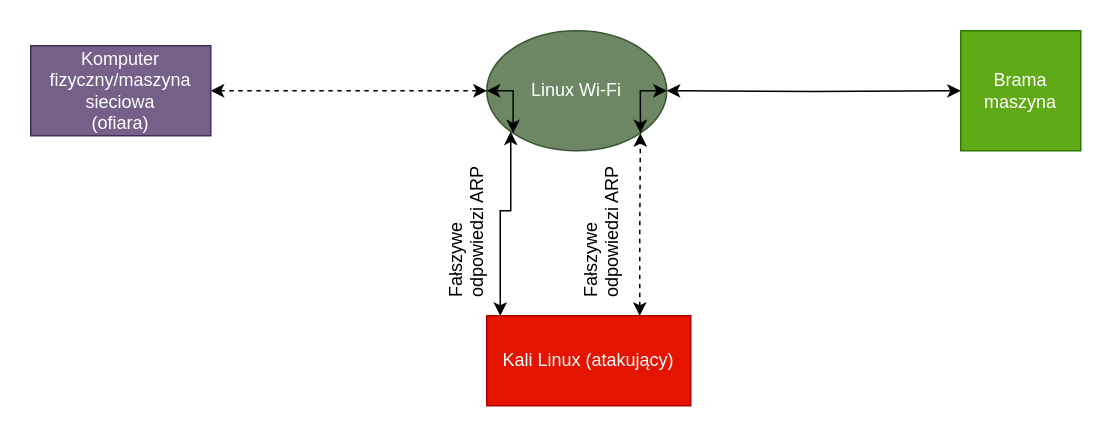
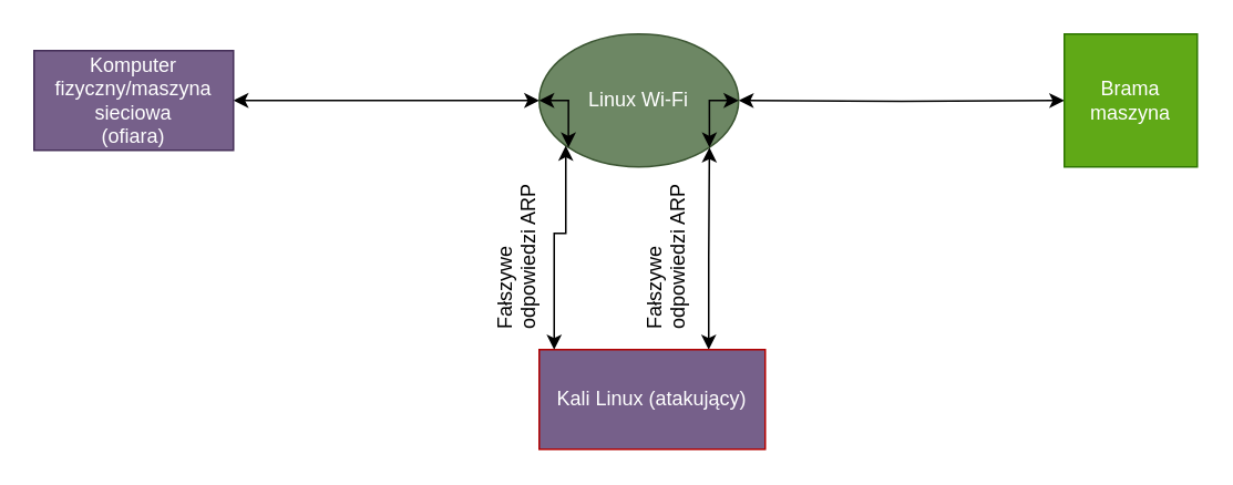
  <mxCell id="0" />
  <mxCell id="1" parent="0" />
- <mxCell id="2" style="edgeStyle=orthogonalEdgeStyle;rounded=0;orthogonalLoop=1;jettySize=auto;html=1;startArrow=classic;startFill=1;dashed=1;" edge="1" parent="1" source="3" target="5"><mxGeometry relative="1" as="geometry" /></mxCell>
+ <mxCell id="2" style="edgeStyle=orthogonalEdgeStyle;rounded=0;orthogonalLoop=1;jettySize=auto;html=1;startArrow=classic;startFill=1;" edge="1" parent="1" source="3" target="5"><mxGeometry relative="1" as="geometry" /></mxCell>
  <mxCell id="3" value="Komputer fizyczny/maszyna sieciowa&lt;br&gt;&lt;div&gt;(ofiara)&lt;/div&gt;" style="rounded=0;whiteSpace=wrap;html=1;fillColor=#76608a;fontColor=#ffffff;strokeColor=#432D57;" parent="1" vertex="1"><mxGeometry x="20" y="30" width="120" height="60" as="geometry" /></mxCell>
  <mxCell id="4" style="edgeStyle=orthogonalEdgeStyle;rounded=0;orthogonalLoop=1;jettySize=auto;html=1;startArrow=classic;startFill=1;" parent="1" target="5" edge="1"><mxGeometry relative="1" as="geometry"><mxPoint x="640" y="60" as="sourcePoint" /></mxGeometry></mxCell>
  <mxCell id="5" value="&lt;div&gt;Linux Wi-Fi&lt;/div&gt;" style="ellipse;whiteSpace=wrap;html=1;fillColor=#6d8764;fontColor=#ffffff;strokeColor=#3A5431;" parent="1" vertex="1"><mxGeometry x="324" y="20" width="120" height="80" as="geometry" /></mxCell>
- <mxCell id="6" style="edgeStyle=orthogonalEdgeStyle;rounded=0;orthogonalLoop=1;jettySize=auto;html=1;exitX=0.75;exitY=0;exitDx=0;exitDy=0;entryX=1;entryY=1;entryDx=0;entryDy=0;startArrow=classic;startFill=1;dashed=1;" edge="1" parent="1" source="7" target="5"><mxGeometry relative="1" as="geometry" /></mxCell>
- <mxCell id="7" value="&lt;div&gt;Kali Linux (atakujący)&lt;/div&gt;" style="rounded=0;whiteSpace=wrap;html=1;fillColor=#e51400;fontColor=#ffffff;strokeColor=#B20000;" vertex="1" parent="1"><mxGeometry x="324" y="210" width="136" height="60" as="geometry" /></mxCell>
+ <mxCell id="6" style="edgeStyle=orthogonalEdgeStyle;rounded=0;orthogonalLoop=1;jettySize=auto;html=1;exitX=0.75;exitY=0;exitDx=0;exitDy=0;entryX=1;entryY=1;entryDx=0;entryDy=0;startArrow=classic;startFill=1;" edge="1" parent="1" source="7" target="5"><mxGeometry relative="1" as="geometry" /></mxCell>
+ <mxCell id="7" value="&lt;div&gt;Kali Linux (atakujący)&lt;/div&gt;" style="rounded=0;whiteSpace=wrap;html=1;fillColor=#76608a;fontColor=#ffffff;strokeColor=#B20000;" vertex="1" parent="1"><mxGeometry x="324" y="210" width="136" height="60" as="geometry" /></mxCell>
  <mxCell id="8" style="edgeStyle=orthogonalEdgeStyle;rounded=0;orthogonalLoop=1;jettySize=auto;html=1;startArrow=classic;startFill=1;" edge="1" parent="1" source="5"><mxGeometry relative="1" as="geometry"><mxPoint x="330.004" y="90.084" as="sourcePoint" /><mxPoint x="333" y="210" as="targetPoint" /><Array as="points"><mxPoint x="340" y="140" /><mxPoint x="333" y="140" /></Array></mxGeometry></mxCell>
  <mxCell id="9" style="edgeStyle=orthogonalEdgeStyle;rounded=0;orthogonalLoop=1;jettySize=auto;html=1;exitX=0;exitY=0.5;exitDx=0;exitDy=0;entryX=0;entryY=1;entryDx=0;entryDy=0;startArrow=classic;startFill=1;" edge="1" parent="1" source="5" target="5"><mxGeometry relative="1" as="geometry" /></mxCell>
  <mxCell id="10" style="edgeStyle=orthogonalEdgeStyle;rounded=0;orthogonalLoop=1;jettySize=auto;html=1;exitX=1;exitY=1;exitDx=0;exitDy=0;entryX=1;entryY=0.5;entryDx=0;entryDy=0;startArrow=classic;startFill=1;" edge="1" parent="1" source="5" target="5"><mxGeometry relative="1" as="geometry"><Array as="points"><mxPoint x="426" y="60" /></Array></mxGeometry></mxCell>
  <mxCell id="11" value="Brama maszyna" style="whiteSpace=wrap;html=1;aspect=fixed;fillColor=#60a917;fontColor=#ffffff;strokeColor=#2D7600;" vertex="1" parent="1"><mxGeometry x="640" y="20" width="80" height="80" as="geometry" /></mxCell>
  <mxCell id="12" value="Fałszywe odpowiedzi ARP" style="text;whiteSpace=wrap;html=1;rotation=-90;" vertex="1" parent="1"><mxGeometry x="260" y="130" width="100" height="40" as="geometry" /></mxCell>
  <mxCell id="13" value="Fałszywe odpowiedzi ARP" style="text;whiteSpace=wrap;html=1;rotation=-90;" vertex="1" parent="1"><mxGeometry x="350" y="130" width="100" height="40" as="geometry" /></mxCell>
